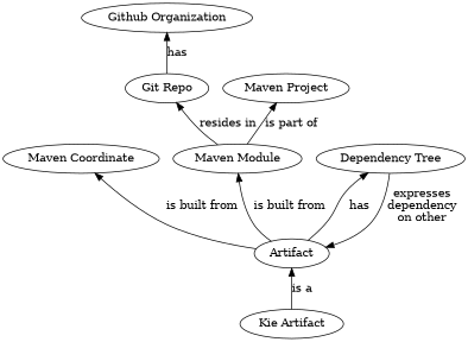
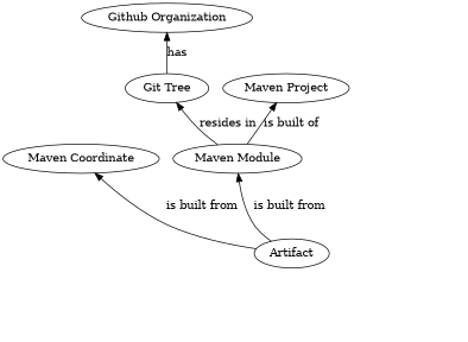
  digraph {
    rankdir=BT
    n1 [label="Github Organization"]
-   n2 [label="Git Repo"]
+   n2 [label="Git Tree"]
    n3 [label=Artifact]
    n4 [label="Maven Coordinate"]
    n5 [label="Maven Module"]
-   n6 [label="Dependency Tree"]
    n7 [label="Maven Project"]
-   n8 [label="Kie Artifact"]
    n2 -> n1 [label=has]
    n3 -> n4 [label="is built from"]
    n3 -> n5 [label="is built from"]
-   n3 -> n6 [label=has]
    n5 -> n2 [label="resides in"]
-   n5 -> n7 [label="is part of"]
-   n6 -> n3 [label="expresses\ndependency\non other"]
-   n8 -> n3 [label="is a"]
+   n5 -> n7 [label="is built of"]
  }
